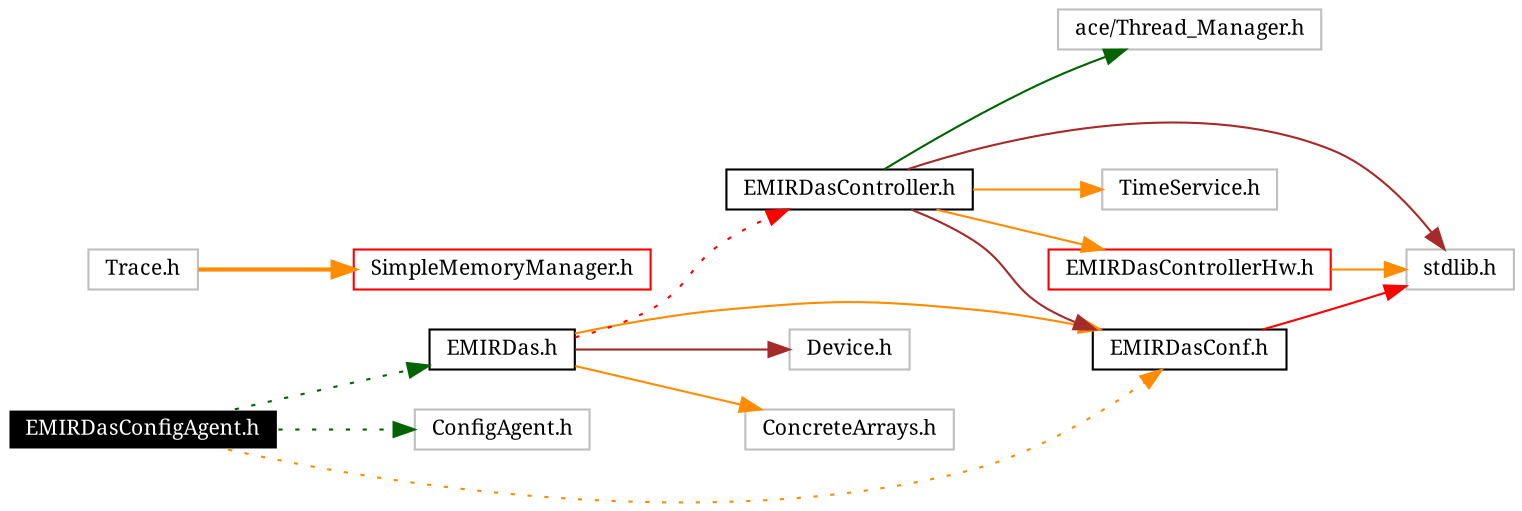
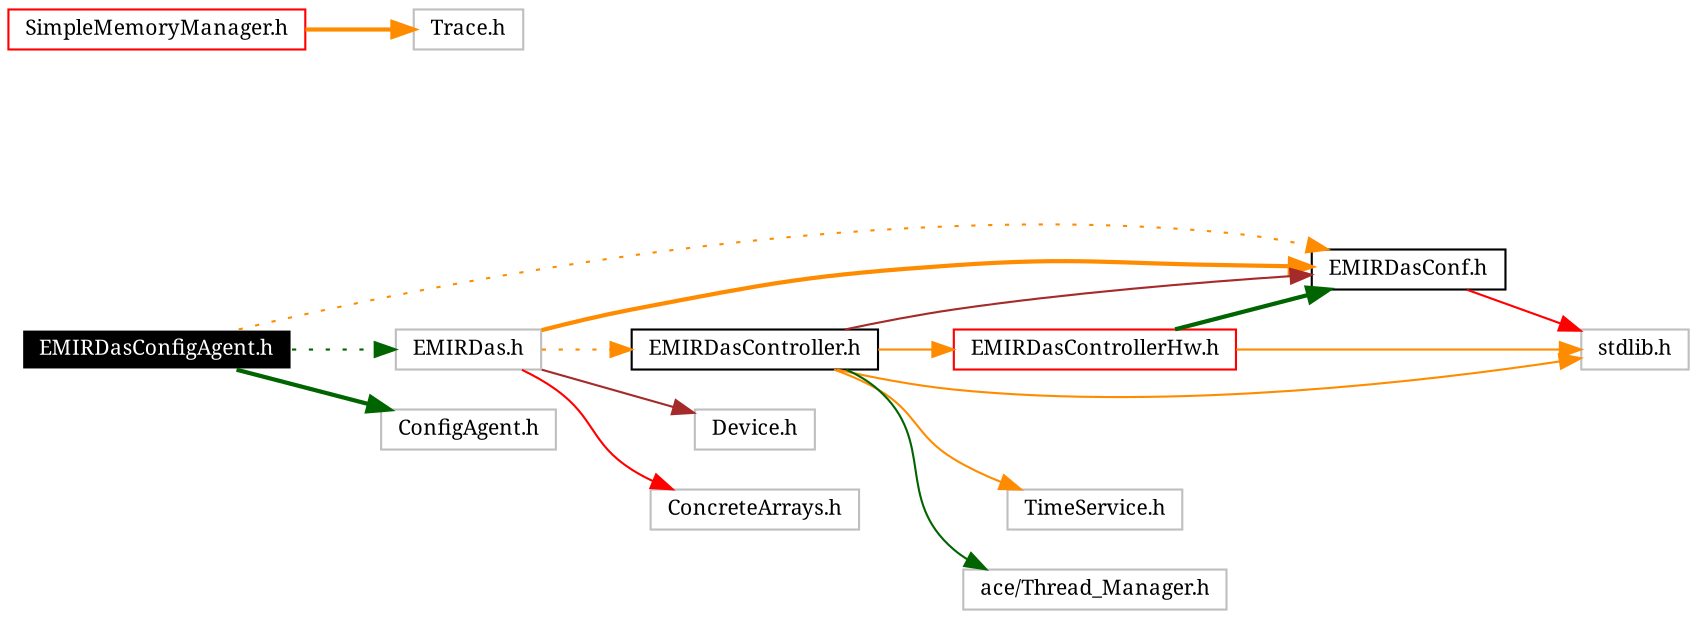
  digraph {
    fontname="Noto Serif"
    rankdir=LR
    node [color=grey75 fillcolor=white fontname="Noto Serif" fontsize=10 shape=record style=filled]
    edge [color=darkorange fontname="Noto Serif" fontsize=10 labelfontname=Helvetica labelfontsize=10 style=solid]
    n1 [color=white fillcolor=black fontcolor=white height=0.2 label="EMIRDasConfigAgent.h" width=0.4]
-   n2 [color=black height=0.2 label="EMIRDas.h" width=0.4]
+   n2 [height=0.2 label="EMIRDas.h" width=0.4]
    n3 [height=0.2 label="ConfigAgent.h" width=0.4]
    n4 [color=black height=0.2 label="EMIRDasConf.h" width=0.4]
    n5 [height=0.2 label="Device.h" width=0.4]
    n6 [height=0.2 label="ConcreteArrays.h" width=0.4]
    n7 [color=black height=0.2 label="EMIRDasController.h" width=0.4]
    n8 [height=0.2 label="Trace.h" width=0.4]
    n9 [height=0.2 label="stdlib.h" width=0.4]
    n10 [height=0.2 label="TimeService.h" width=0.4]
    n11 [color=red height=0.2 label="EMIRDasControllerHw.h" width=0.4]
    n12 [height=0.2 label="ace/Thread_Manager.h" width=0.4]
    n13 [color=red height=0.2 label="SimpleMemoryManager.h" width=0.4]
    n1 -> n2 [color=darkgreen style=dotted]
-   n1 -> n3 [color=darkgreen style=dotted]
+   n1 -> n3 [color=darkgreen style=bold]
    n1 -> n4 [style=dotted]
-   n2 -> n4
+   n2 -> n4 [style=bold]
    n2 -> n5 [color=brown]
-   n2 -> n6
-   n2 -> n7 [color=red style=dotted]
+   n2 -> n6 [color=red]
+   n2 -> n7 [style=dotted]
    n4 -> n9 [color=red]
    n7 -> n4 [color=brown]
-   n7 -> n9 [color=brown]
+   n7 -> n9
    n7 -> n10
    n7 -> n11
    n7 -> n12 [color=darkgreen]
+   n11 -> n4 [color=darkgreen style=bold]
    n11 -> n9
-   n8 -> n13 [style=bold]
+   n13 -> n8 [style=bold]
  }
